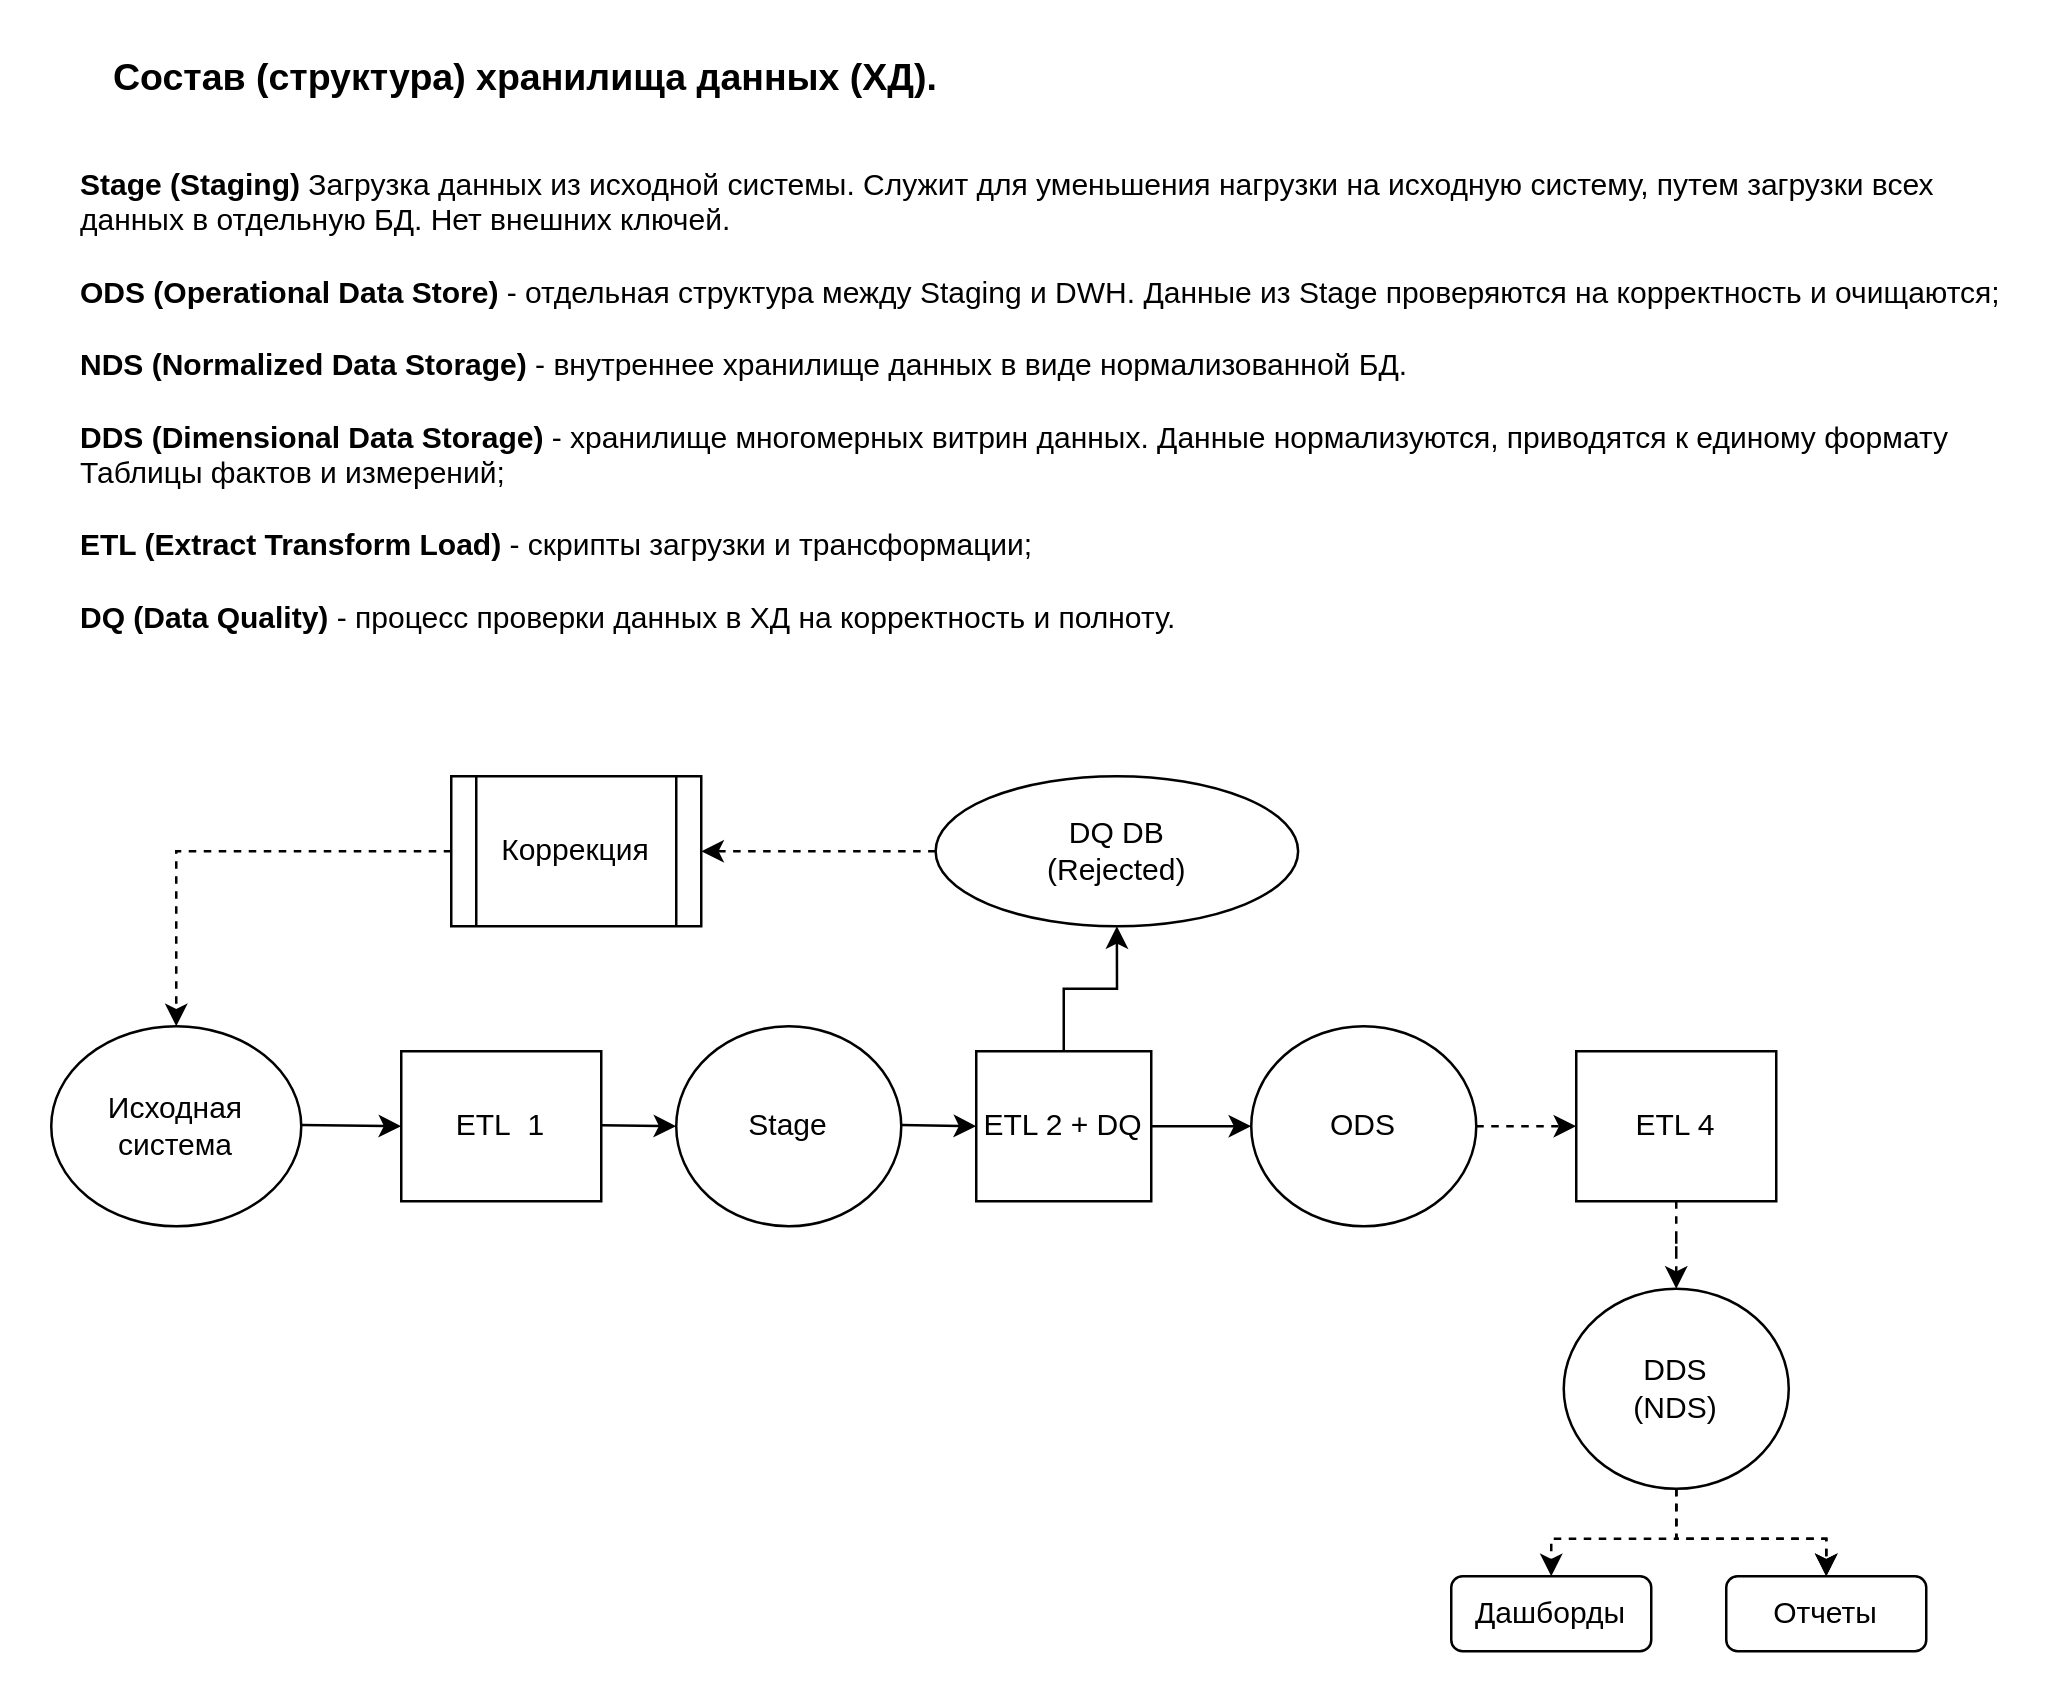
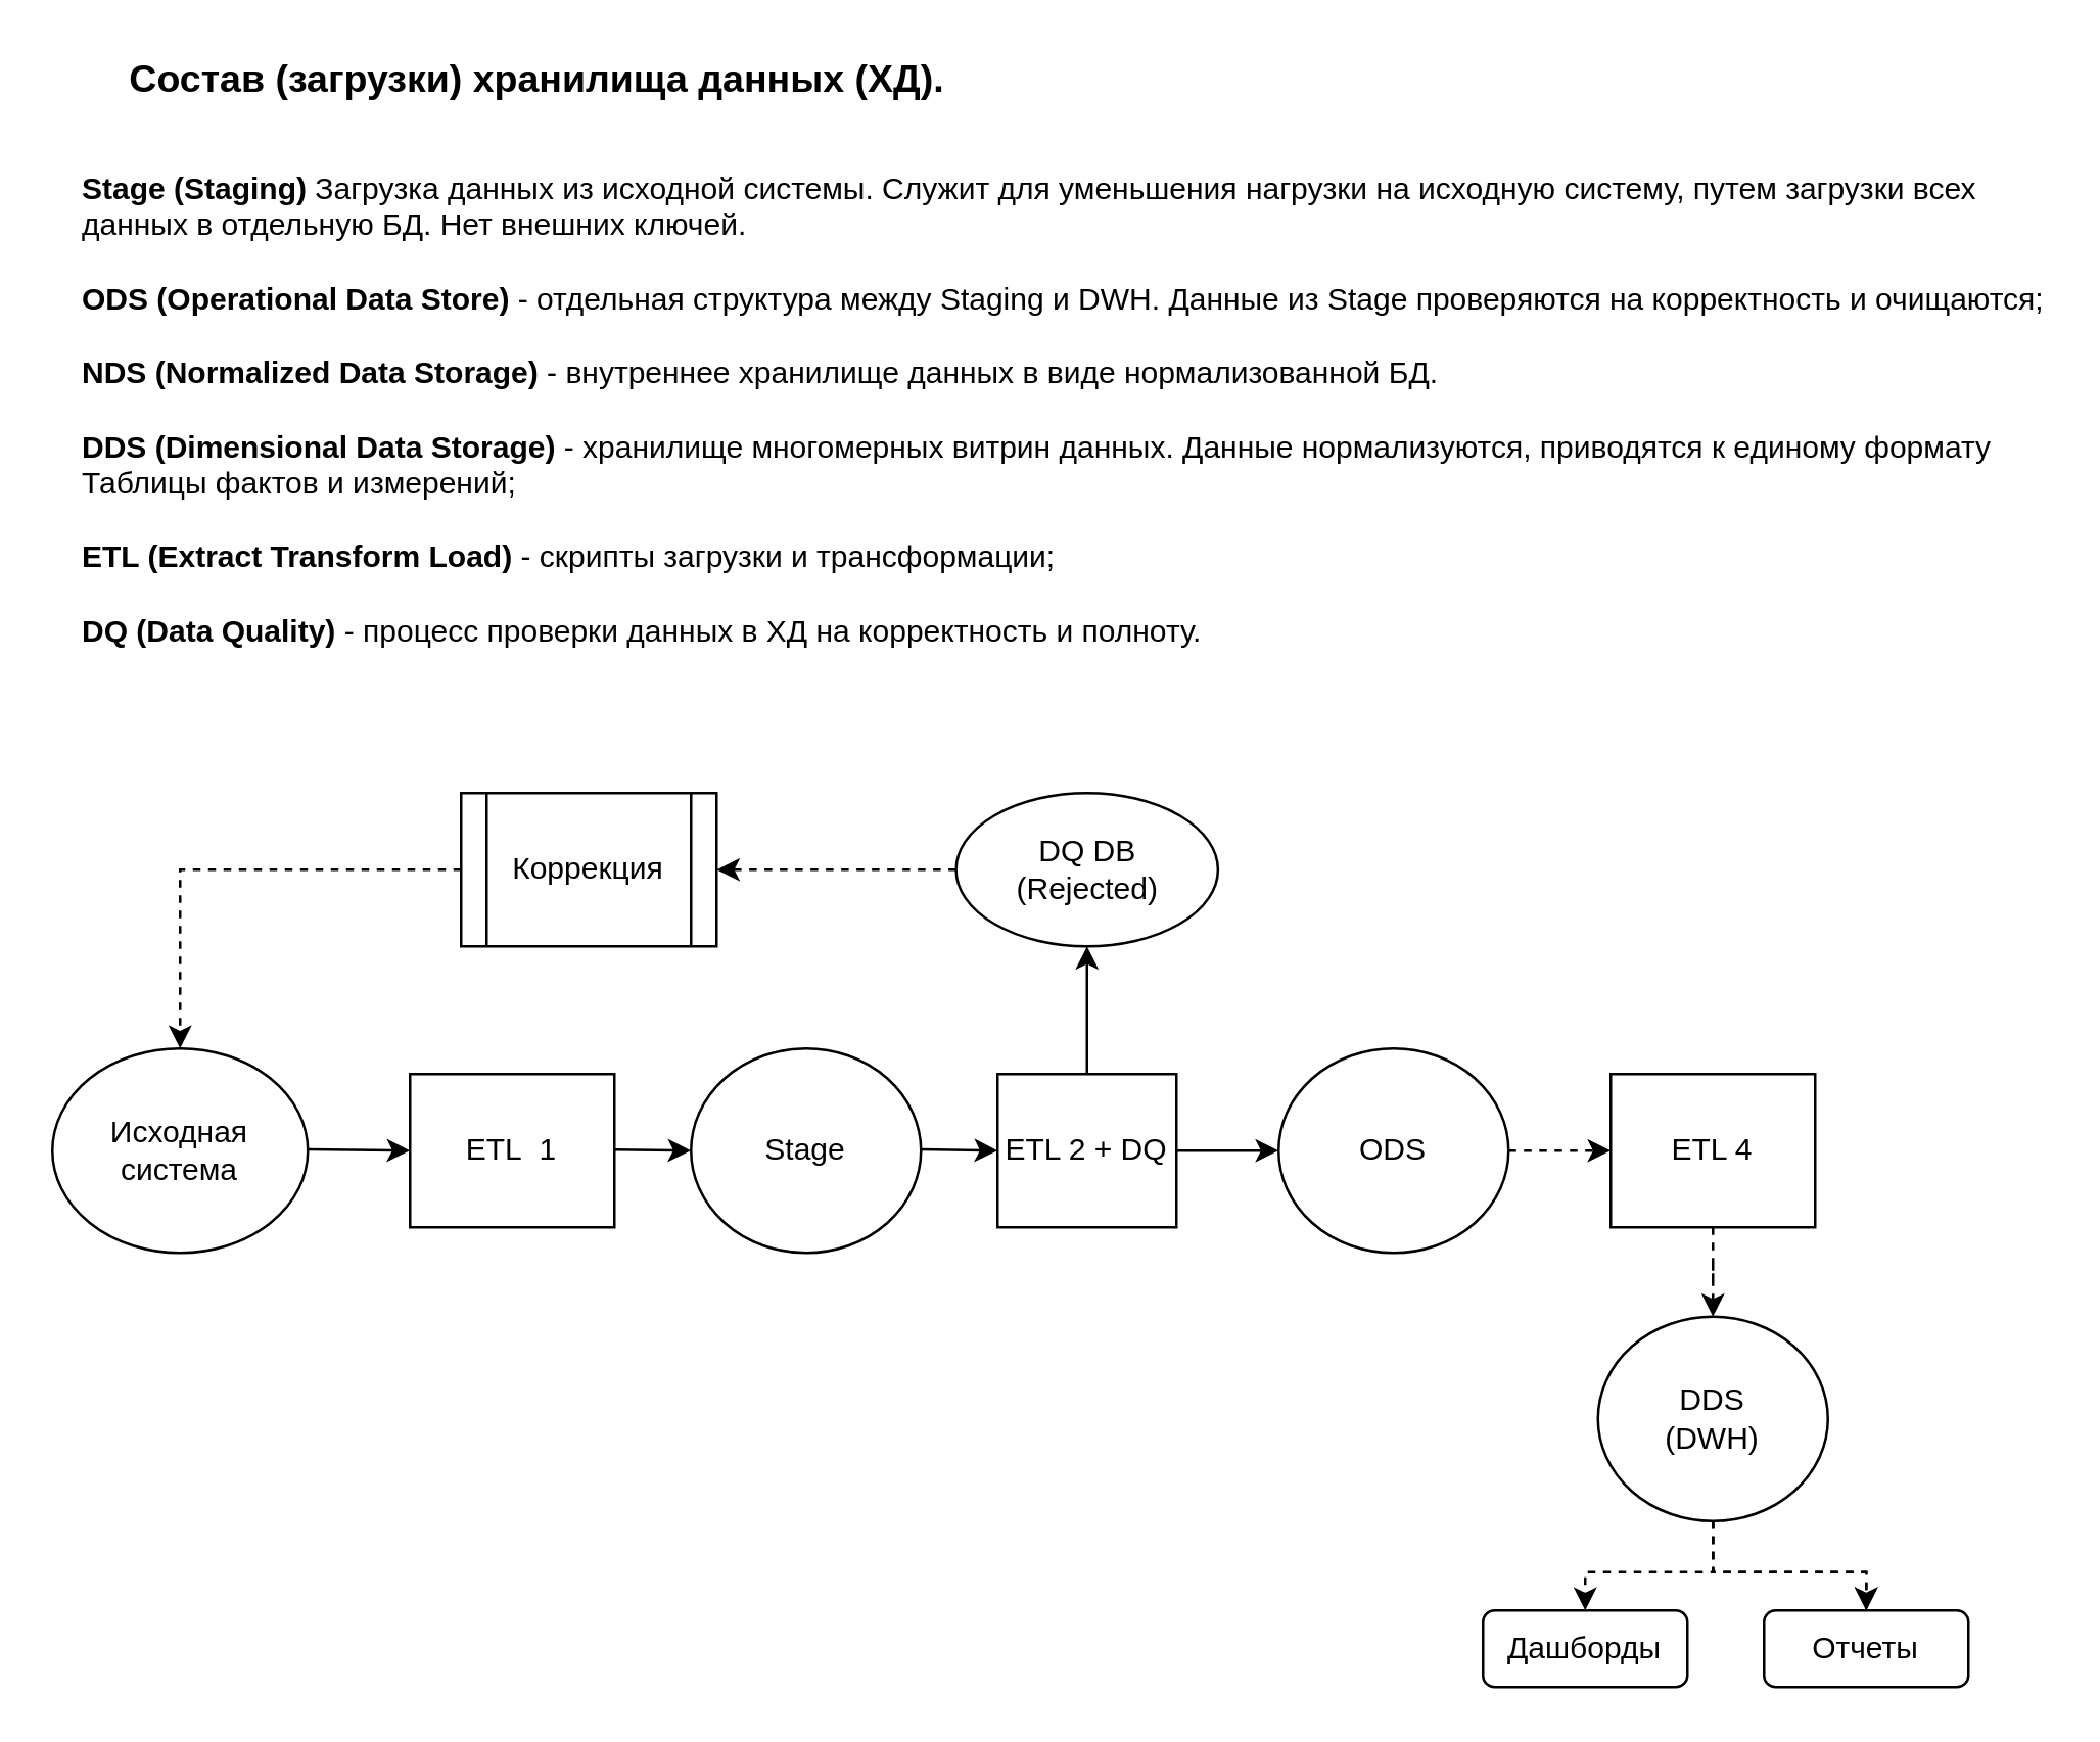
  <mxCell id="0" />
  <mxCell id="1" parent="0" />
  <mxCell id="2" value="ETL&amp;nbsp; 1" style="rounded=0;whiteSpace=wrap;html=1;" parent="1" vertex="1"><mxGeometry x="160" y="420" width="80" height="60" as="geometry" /></mxCell>
  <mxCell id="3" value="Исходная&lt;br&gt;система" style="ellipse;whiteSpace=wrap;html=1;" parent="1" vertex="1"><mxGeometry x="20" y="410" width="100" height="80" as="geometry" /></mxCell>
  <mxCell id="4" value="" style="endArrow=classic;html=1;" parent="1" edge="1"><mxGeometry width="50" height="50" relative="1" as="geometry"><mxPoint x="120" y="449.5" as="sourcePoint" /><mxPoint x="160" y="450" as="targetPoint" /></mxGeometry></mxCell>
  <mxCell id="5" value="Stage" style="ellipse;whiteSpace=wrap;html=1;" parent="1" vertex="1"><mxGeometry x="270" y="410" width="90" height="80" as="geometry" /></mxCell>
  <mxCell id="6" value="" style="endArrow=classic;html=1;" parent="1" edge="1"><mxGeometry width="50" height="50" relative="1" as="geometry"><mxPoint x="240" y="449.58" as="sourcePoint" /><mxPoint x="270" y="450" as="targetPoint" /></mxGeometry></mxCell>
  <mxCell id="7" value="" style="edgeStyle=orthogonalEdgeStyle;rounded=0;orthogonalLoop=1;jettySize=auto;html=1;" edge="1" parent="1" source="8" target="13"><mxGeometry relative="1" as="geometry" /></mxCell>
  <mxCell id="8" value="ETL 2 + DQ" style="rounded=0;whiteSpace=wrap;html=1;" parent="1" vertex="1"><mxGeometry x="390" y="420" width="70" height="60" as="geometry" /></mxCell>
  <mxCell id="9" value="" style="endArrow=classic;html=1;entryX=0;entryY=0.5;entryDx=0;entryDy=0;" parent="1" target="8" edge="1"><mxGeometry width="50" height="50" relative="1" as="geometry"><mxPoint x="360" y="449.5" as="sourcePoint" /><mxPoint x="371" y="490" as="targetPoint" /></mxGeometry></mxCell>
  <mxCell id="10" value="" style="edgeStyle=orthogonalEdgeStyle;rounded=0;orthogonalLoop=1;jettySize=auto;html=1;dashed=1;" edge="1" parent="1" source="11" target="18"><mxGeometry relative="1" as="geometry" /></mxCell>
  <mxCell id="11" value="ODS" style="ellipse;whiteSpace=wrap;html=1;" parent="1" vertex="1"><mxGeometry x="500" y="410" width="90" height="80" as="geometry" /></mxCell>
  <mxCell id="12" value="" style="endArrow=classic;html=1;entryX=0;entryY=0.5;entryDx=0;entryDy=0;" parent="1" target="11" edge="1"><mxGeometry width="50" height="50" relative="1" as="geometry"><mxPoint x="460" y="450" as="sourcePoint" /><mxPoint x="520" y="370" as="targetPoint" /></mxGeometry></mxCell>
- <mxCell id="13" value="DQ DB&lt;br&gt;(Rejected)" style="ellipse;whiteSpace=wrap;html=1;" parent="1" vertex="1"><mxGeometry x="373.75" y="310" width="145" height="60" as="geometry" /></mxCell>
- <mxCell id="14" value="&lt;b&gt;&lt;font style=&quot;font-size: 15px&quot;&gt;Состав (структура) хранилища данных (ХД).&lt;/font&gt;&lt;/b&gt;" style="text;html=1;strokeColor=none;fillColor=none;align=center;verticalAlign=middle;whiteSpace=wrap;rounded=0;" parent="1" vertex="1"><mxGeometry x="20" y="20" width="380" height="20" as="geometry" /></mxCell>
+ <mxCell id="13" value="DQ DB&lt;br&gt;(Rejected)" style="ellipse;whiteSpace=wrap;html=1;" parent="1" vertex="1"><mxGeometry x="373.75" y="310" width="102.5" height="60" as="geometry" /></mxCell>
+ <mxCell id="14" value="&lt;b&gt;&lt;font style=&quot;font-size: 15px&quot;&gt;Состав (загрузки) хранилища данных (ХД).&lt;/font&gt;&lt;/b&gt;" style="text;html=1;strokeColor=none;fillColor=none;align=center;verticalAlign=middle;whiteSpace=wrap;rounded=0;" parent="1" vertex="1"><mxGeometry x="20" y="20" width="380" height="20" as="geometry" /></mxCell>
  <mxCell id="15" value="&lt;b&gt;Stage (Staging)&lt;/b&gt; Загрузка данных из исходной системы. Служит для уменьшения нагрузки на исходную систему, путем загрузки всех данных в отдельную БД. Нет внешних ключей.&lt;br&gt;&lt;br&gt;&lt;b&gt;ODS (Operational Data Store) &lt;/b&gt;- отдельная структура между Staging и DWH. Данные из Stage проверяются на корректность и очищаются;&lt;br&gt;&lt;br&gt;&lt;b&gt;NDS (Normalized Data Storage)&lt;/b&gt; - внутреннее хранилище данных в виде нормализованной БД.&lt;br&gt;&lt;br&gt;&lt;b&gt;DDS (Dimensional Data Storage)&lt;/b&gt; - хранилище многомерных витрин данных. Данные нормализуются, приводятся к единому формату Таблицы фактов и измерений;&lt;br&gt;&lt;br&gt;&lt;b&gt;ETL (Extract Transform Load)&lt;/b&gt; - скрипты загрузки и трансформации;&lt;br&gt;&lt;br&gt;&lt;b&gt;DQ&amp;nbsp;(Data Quality) &lt;/b&gt;- процесс проверки данных в ХД на корректность и полноту." style="text;html=1;strokeColor=none;fillColor=none;align=left;verticalAlign=middle;whiteSpace=wrap;rounded=0;" parent="1" vertex="1"><mxGeometry x="30" y="50" width="770" height="220" as="geometry" /></mxCell>
  <mxCell id="16" value="" style="endArrow=classic;html=1;exitX=0;exitY=0.5;exitDx=0;exitDy=0;dashed=1;" edge="1" parent="1" source="13"><mxGeometry relative="1" as="geometry"><mxPoint x="320" y="320" as="sourcePoint" /><mxPoint x="280" y="340" as="targetPoint" /><Array as="points" /></mxGeometry></mxCell>
  <mxCell id="17" value="" style="edgeStyle=orthogonalEdgeStyle;rounded=0;orthogonalLoop=1;jettySize=auto;html=1;dashed=1;" edge="1" parent="1" source="18" target="22"><mxGeometry relative="1" as="geometry" /></mxCell>
  <mxCell id="18" value="ETL 4" style="rounded=0;whiteSpace=wrap;html=1;" vertex="1" parent="1"><mxGeometry x="630" y="420" width="80" height="60" as="geometry" /></mxCell>
  <mxCell id="19" value="" style="edgeStyle=orthogonalEdgeStyle;rounded=0;orthogonalLoop=1;jettySize=auto;html=1;dashed=1;" edge="1" parent="1" source="22" target="24"><mxGeometry relative="1" as="geometry" /></mxCell>
  <mxCell id="20" value="" style="edgeStyle=orthogonalEdgeStyle;rounded=0;orthogonalLoop=1;jettySize=auto;html=1;dashed=1;" edge="1" parent="1" source="22" target="24"><mxGeometry relative="1" as="geometry" /></mxCell>
  <mxCell id="21" style="edgeStyle=orthogonalEdgeStyle;rounded=0;orthogonalLoop=1;jettySize=auto;html=1;entryX=0.5;entryY=0;entryDx=0;entryDy=0;dashed=1;" edge="1" parent="1" source="22" target="23"><mxGeometry relative="1" as="geometry" /></mxCell>
- <mxCell id="22" value="DDS&lt;br&gt;(NDS)" style="ellipse;whiteSpace=wrap;html=1;" vertex="1" parent="1"><mxGeometry x="625" y="515" width="90" height="80" as="geometry" /></mxCell>
+ <mxCell id="22" value="DDS&lt;br&gt;(DWH)" style="ellipse;whiteSpace=wrap;html=1;" vertex="1" parent="1"><mxGeometry x="625" y="515" width="90" height="80" as="geometry" /></mxCell>
  <mxCell id="23" value="Дашборды" style="rounded=1;whiteSpace=wrap;html=1;" vertex="1" parent="1"><mxGeometry x="580" y="630" width="80" height="30" as="geometry" /></mxCell>
  <mxCell id="24" value="Отчеты" style="rounded=1;whiteSpace=wrap;html=1;" vertex="1" parent="1"><mxGeometry x="690" y="630" width="80" height="30" as="geometry" /></mxCell>
  <mxCell id="25" style="edgeStyle=orthogonalEdgeStyle;rounded=0;orthogonalLoop=1;jettySize=auto;html=1;exitX=0;exitY=0.5;exitDx=0;exitDy=0;entryX=0.5;entryY=0;entryDx=0;entryDy=0;dashed=1;" edge="1" parent="1" source="26" target="3"><mxGeometry relative="1" as="geometry" /></mxCell>
  <mxCell id="26" value="Коррекция" style="shape=process;whiteSpace=wrap;html=1;backgroundOutline=1;" vertex="1" parent="1"><mxGeometry x="180" y="310" width="100" height="60" as="geometry" /></mxCell>
